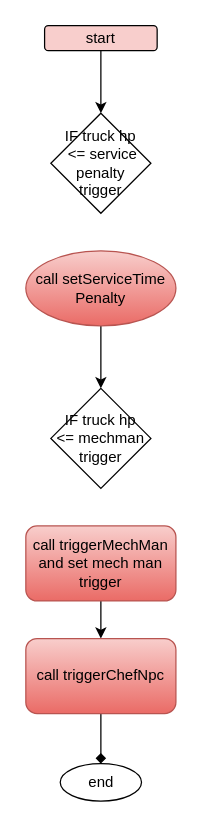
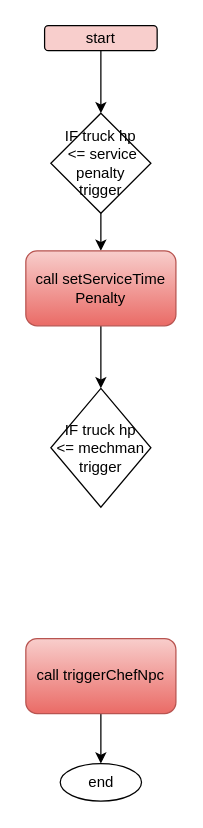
  <mxCell id="0" />
  <mxCell id="1" parent="0" />
  <mxCell id="2" value="" style="edgeStyle=orthogonalEdgeStyle;rounded=0;orthogonalLoop=1;jettySize=auto;html=1;" edge="1" parent="1" source="3" target="5"><mxGeometry relative="1" as="geometry" /></mxCell>
  <mxCell id="3" value="start" style="rounded=1;whiteSpace=wrap;html=1;fillColor=#f8cecc;" vertex="1" parent="1"><mxGeometry x="35" y="20" width="90" height="20" as="geometry" /></mxCell>
+ <mxCell id="4" value="" style="edgeStyle=orthogonalEdgeStyle;rounded=0;orthogonalLoop=1;jettySize=auto;html=1;" edge="1" parent="1" source="5" target="7"><mxGeometry relative="1" as="geometry" /></mxCell>
  <mxCell id="5" value="IF truck hp&lt;br&gt;&amp;nbsp;&amp;lt;= service penalty &lt;br&gt;trigger" style="rhombus;whiteSpace=wrap;html=1;" vertex="1" parent="1"><mxGeometry x="40" y="90" width="80" height="80" as="geometry" /></mxCell>
  <mxCell id="6" value="" style="edgeStyle=orthogonalEdgeStyle;rounded=0;orthogonalLoop=1;jettySize=auto;html=1;" edge="1" parent="1" source="7" target="8"><mxGeometry relative="1" as="geometry" /></mxCell>
- <mxCell id="7" value="call&amp;nbsp;setServiceTime&lt;br&gt;Penalty" style="ellipse;whiteSpace=wrap;html=1;fillColor=#f8cecc;gradientColor=#ea6b66;strokeColor=#b85450;" vertex="1" parent="1"><mxGeometry x="20" y="200" width="120" height="60" as="geometry" /></mxCell>
- <mxCell id="8" value="IF truck hp&lt;br&gt;&amp;nbsp;&amp;lt;= mechman&amp;nbsp;&lt;br&gt;trigger" style="rhombus;whiteSpace=wrap;html=1;" vertex="1" parent="1"><mxGeometry x="40" y="310" width="80" height="80" as="geometry" /></mxCell>
- <mxCell id="9" value="" style="edgeStyle=orthogonalEdgeStyle;rounded=0;orthogonalLoop=1;jettySize=auto;html=1;" edge="1" parent="1" source="10" target="12"><mxGeometry relative="1" as="geometry" /></mxCell>
- <mxCell id="10" value="call&amp;nbsp;triggerMechMan and set mech man trigger" style="rounded=1;whiteSpace=wrap;html=1;fillColor=#f8cecc;gradientColor=#ea6b66;strokeColor=#b85450;" vertex="1" parent="1"><mxGeometry x="20" y="420" width="120" height="60" as="geometry" /></mxCell>
- <mxCell id="11" value="" style="edgeStyle=orthogonalEdgeStyle;rounded=0;orthogonalLoop=1;jettySize=auto;html=1;endArrow=diamond;" edge="1" parent="1" source="12" target="13"><mxGeometry relative="1" as="geometry" /></mxCell>
+ <mxCell id="7" value="call&amp;nbsp;setServiceTime&lt;br&gt;Penalty" style="rounded=1;whiteSpace=wrap;html=1;fillColor=#f8cecc;gradientColor=#ea6b66;strokeColor=#b85450;" vertex="1" parent="1"><mxGeometry x="20" y="200" width="120" height="60" as="geometry" /></mxCell>
+ <mxCell id="8" value="IF truck hp&lt;br&gt;&amp;nbsp;&amp;lt;= mechman&amp;nbsp;&lt;br&gt;trigger" style="rhombus;whiteSpace=wrap;html=1;" vertex="1" parent="1"><mxGeometry x="40" y="310" width="80" height="95" as="geometry" /></mxCell>
+ <mxCell id="11" value="" style="edgeStyle=orthogonalEdgeStyle;rounded=0;orthogonalLoop=1;jettySize=auto;html=1;" edge="1" parent="1" source="12" target="13"><mxGeometry relative="1" as="geometry" /></mxCell>
  <mxCell id="12" value="call&amp;nbsp;triggerChefNpc" style="rounded=1;whiteSpace=wrap;html=1;fillColor=#f8cecc;gradientColor=#ea6b66;strokeColor=#b85450;" vertex="1" parent="1"><mxGeometry x="20" y="510" width="120" height="60" as="geometry" /></mxCell>
  <mxCell id="13" value="end" style="ellipse;whiteSpace=wrap;html=1;" vertex="1" parent="1"><mxGeometry x="47.5" y="610" width="65" height="30" as="geometry" /></mxCell>
